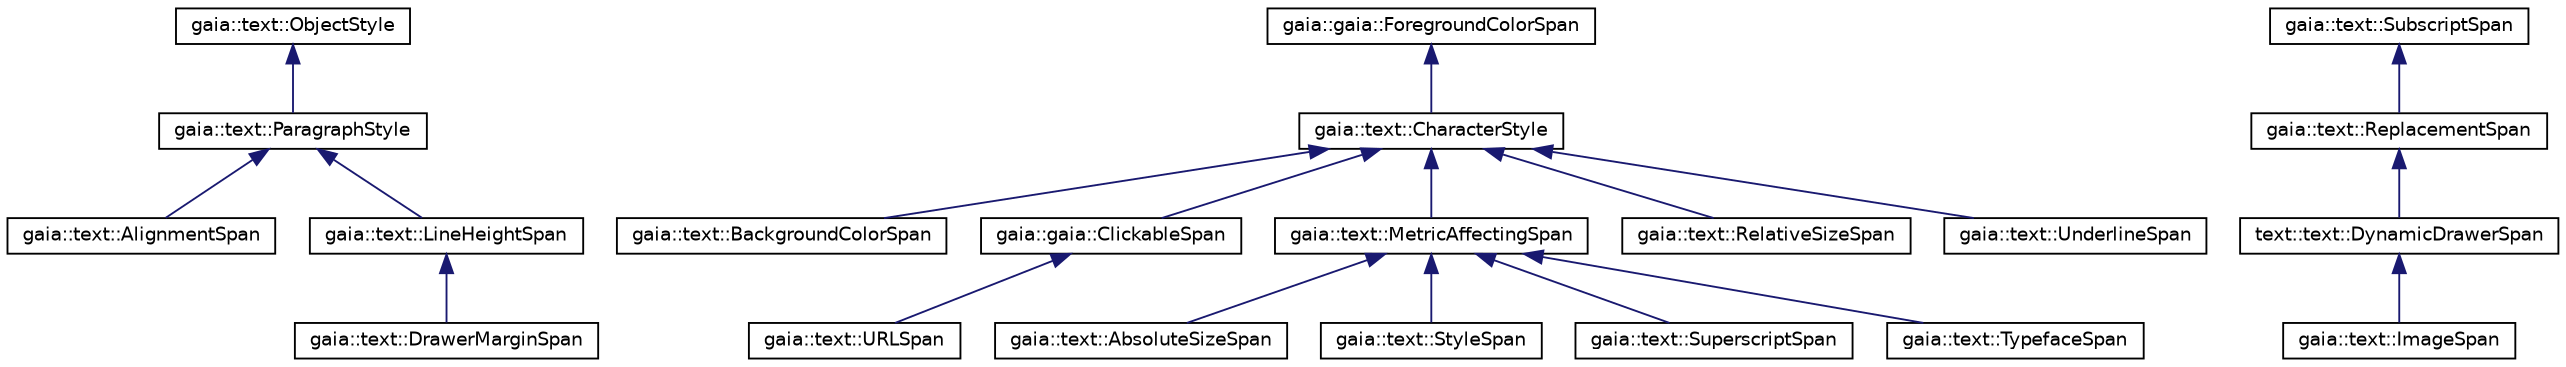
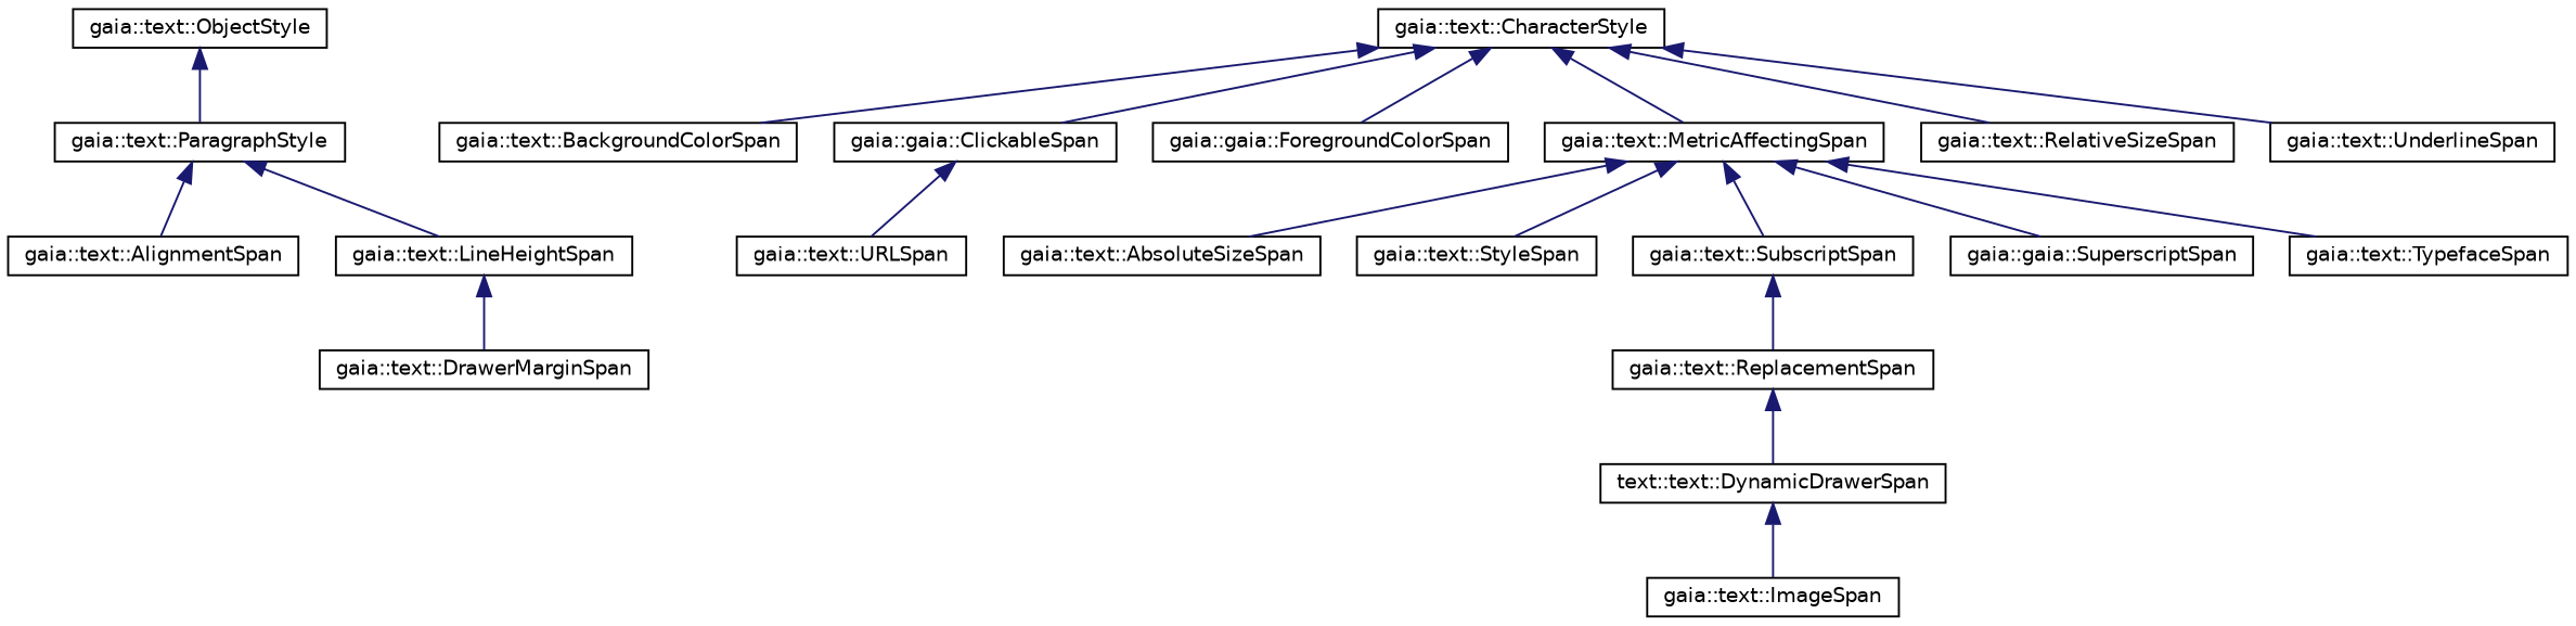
  digraph {
    rankdir=TB
    node [color=black fillcolor=white fontname=Helvetica fontsize=10 shape=record style=filled]
    edge [color=midnightblue dir=back fontname=Helvetica fontsize=10 labelfontname=Helvetica labelfontsize=10 style=solid]
    n1 [height=0.2 label="gaia::text::ObjectStyle" width=0.4]
    n2 [height=0.2 label="gaia::text::ParagraphStyle" width=0.4]
    n3 [height=0.2 label="gaia::text::CharacterStyle" width=0.4]
    n4 [height=0.2 label="gaia::text::BackgroundColorSpan" width=0.4]
    n5 [height=0.2 label="gaia::gaia::ClickableSpan" width=0.4]
    n6 [height=0.2 label="gaia::gaia::ForegroundColorSpan" width=0.4]
    n7 [height=0.2 label="gaia::text::MetricAffectingSpan" width=0.4]
    n8 [height=0.2 label="gaia::text::RelativeSizeSpan" width=0.4]
    n9 [height=0.2 label="gaia::text::UnderlineSpan" width=0.4]
    n10 [height=0.2 label="gaia::text::AlignmentSpan" width=0.4]
    n11 [height=0.2 label="gaia::text::LineHeightSpan" width=0.4]
    n12 [height=0.2 label="gaia::text::URLSpan" width=0.4]
    n13 [height=0.2 label="gaia::text::AbsoluteSizeSpan" width=0.4]
    n14 [height=0.2 label="gaia::text::StyleSpan" width=0.4]
    n15 [height=0.2 label="gaia::text::SubscriptSpan" width=0.4]
-   n16 [height=0.2 label="gaia::text::SuperscriptSpan" width=0.4]
+   n16 [height=0.2 label="gaia::gaia::SuperscriptSpan" width=0.4]
    n17 [height=0.2 label="gaia::text::TypefaceSpan" width=0.4]
    n18 [height=0.2 label="gaia::text::ReplacementSpan" width=0.4]
    n19 [height=0.2 label="text::text::DynamicDrawerSpan" width=0.4]
    n20 [height=0.2 label="gaia::text::ImageSpan" width=0.4]
    n21 [height=0.2 label="gaia::text::DrawerMarginSpan" width=0.4]
    n1 -> n2
    n2 -> n10
    n2 -> n11
    n3 -> n4
    n3 -> n5
-   n6 -> n3
+   n3 -> n6
    n3 -> n7
    n3 -> n8
    n3 -> n9
    n5 -> n12
    n7 -> n13
    n7 -> n14
+   n7 -> n15
    n7 -> n16
    n7 -> n17
    n11 -> n21
    n15 -> n18
    n18 -> n19
    n19 -> n20
  }
